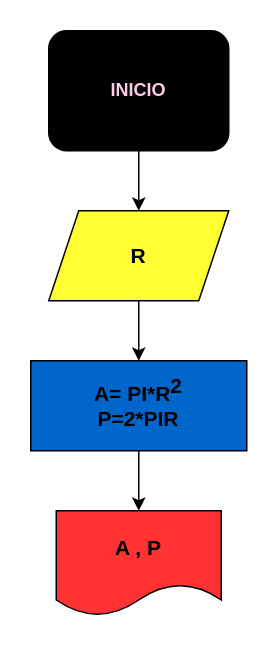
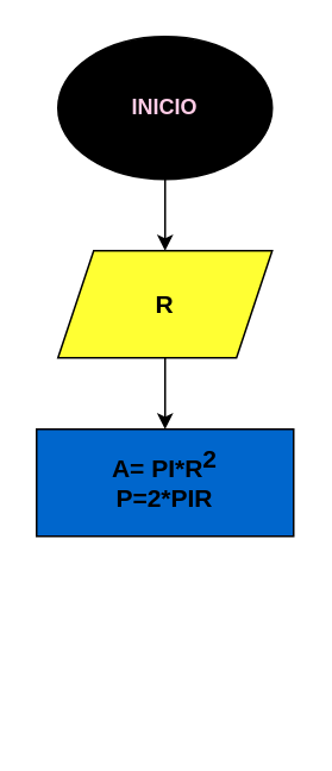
  <mxCell id="0" />
  <mxCell id="1" parent="0" />
  <mxCell id="2" value="" style="edgeStyle=none;html=1;" edge="1" parent="1" source="3" target="5"><mxGeometry relative="1" as="geometry" /></mxCell>
- <mxCell id="3" value="&lt;b&gt;&lt;font color=&quot;#ffcce6&quot;&gt;INICIO&lt;/font&gt;&lt;/b&gt;" style="whiteSpace=wrap;html=1;fillColor=#000000;rounded=1;" vertex="1" parent="1"><mxGeometry x="32" y="20" width="120" height="80" as="geometry" /></mxCell>
+ <mxCell id="3" value="&lt;b&gt;&lt;font color=&quot;#ffcce6&quot;&gt;INICIO&lt;/font&gt;&lt;/b&gt;" style="ellipse;whiteSpace=wrap;html=1;fillColor=#000000;" vertex="1" parent="1"><mxGeometry x="32" y="20" width="120" height="80" as="geometry" /></mxCell>
  <mxCell id="4" value="" style="edgeStyle=none;html=1;" edge="1" parent="1" source="5" target="7"><mxGeometry relative="1" as="geometry" /></mxCell>
  <mxCell id="5" value="&lt;font color=&quot;#000000&quot; style=&quot;font-size: 14px;&quot;&gt;&lt;b&gt;R&lt;/b&gt;&lt;/font&gt;" style="shape=parallelogram;perimeter=parallelogramPerimeter;whiteSpace=wrap;html=1;fixedSize=1;fillColor=#FFFF33;" vertex="1" parent="1"><mxGeometry x="32" y="140" width="120" height="60" as="geometry" /></mxCell>
- <mxCell id="6" value="" style="edgeStyle=none;html=1;fontSize=14;fontColor=#FFCCE6;" edge="1" parent="1" source="7" target="8"><mxGeometry relative="1" as="geometry" /></mxCell>
  <mxCell id="7" value="&lt;font color=&quot;#000000&quot; style=&quot;font-size: 14px;&quot;&gt;&lt;b style=&quot;&quot;&gt;A= PI*R&lt;/b&gt;&lt;/font&gt;&lt;sup&gt;&lt;font style=&quot;&quot;&gt;&lt;font color=&quot;#000000&quot; style=&quot;font-size: 14px;&quot;&gt;&lt;b style=&quot;&quot;&gt;2&lt;br&gt;P=2*PIR&lt;/b&gt;&lt;/font&gt;&lt;/font&gt;&lt;br&gt;&lt;/sup&gt;" style="rounded=0;whiteSpace=wrap;html=1;fillColor=#0066CC;" vertex="1" parent="1"><mxGeometry x="20" y="240" width="144" height="60" as="geometry" /></mxCell>
- <mxCell id="8" value="&lt;b&gt;&lt;font color=&quot;#000000&quot; style=&quot;font-size: 14px;&quot;&gt;A , P&lt;/font&gt;&lt;/b&gt;" style="shape=document;whiteSpace=wrap;html=1;boundedLbl=1;fillColor=#FF3333;" vertex="1" parent="1"><mxGeometry x="37" y="340" width="110" height="70" as="geometry" /></mxCell>
